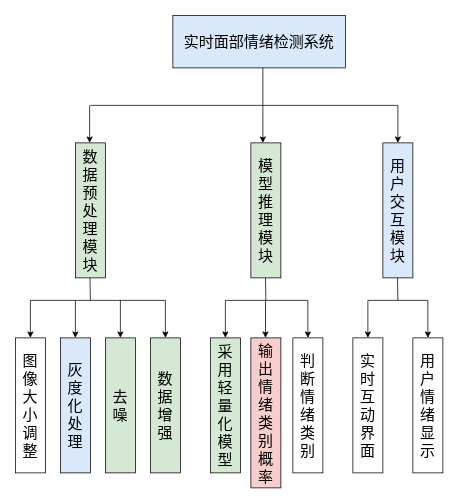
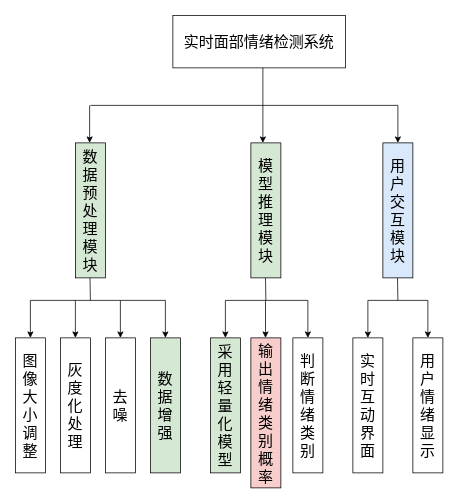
  <mxCell id="0" />
  <mxCell id="1" parent="0" />
- <mxCell id="2" value="&lt;font style=&quot;vertical-align: inherit;&quot;&gt;&lt;font style=&quot;vertical-align: inherit;&quot;&gt;实时面部情绪检测系统&lt;/font&gt;&lt;/font&gt;" style="rounded=0;whiteSpace=wrap;html=1;fontFamily=Verdana;fontSize=20;fillColor=#dae8fc;" vertex="1" parent="1"><mxGeometry x="230" y="20" width="230" height="70" as="geometry" /></mxCell>
+ <mxCell id="2" value="&lt;font style=&quot;vertical-align: inherit;&quot;&gt;&lt;font style=&quot;vertical-align: inherit;&quot;&gt;实时面部情绪检测系统&lt;/font&gt;&lt;/font&gt;" style="rounded=0;whiteSpace=wrap;html=1;fontFamily=Verdana;fontSize=20;" vertex="1" parent="1"><mxGeometry x="230" y="20" width="230" height="70" as="geometry" /></mxCell>
  <mxCell id="3" value="" style="endArrow=none;html=1;rounded=0;" edge="1" parent="1"><mxGeometry width="50" height="50" relative="1" as="geometry"><mxPoint x="350" y="140" as="sourcePoint" /><mxPoint x="350" y="90" as="targetPoint" /></mxGeometry></mxCell>
  <mxCell id="4" value="" style="endArrow=none;html=1;rounded=0;" edge="1" parent="1"><mxGeometry width="50" height="50" relative="1" as="geometry"><mxPoint x="120" y="140" as="sourcePoint" /><mxPoint x="530" y="140" as="targetPoint" /></mxGeometry></mxCell>
  <mxCell id="5" value="" style="endArrow=classic;html=1;rounded=0;" edge="1" parent="1"><mxGeometry width="50" height="50" relative="1" as="geometry"><mxPoint x="119" y="140" as="sourcePoint" /><mxPoint x="119" y="190" as="targetPoint" /></mxGeometry></mxCell>
  <mxCell id="6" value="数据预处理模块" style="rounded=0;whiteSpace=wrap;html=1;fontFamily=Verdana;fontSize=20;fillColor=#d5e8d4;" vertex="1" parent="1"><mxGeometry x="100" y="190" width="40" height="180" as="geometry" /></mxCell>
  <mxCell id="7" value="" style="endArrow=none;html=1;rounded=0;" edge="1" parent="1"><mxGeometry width="50" height="50" relative="1" as="geometry"><mxPoint x="119.5" y="370" as="sourcePoint" /><mxPoint x="120" y="400" as="targetPoint" /></mxGeometry></mxCell>
  <mxCell id="8" value="" style="endArrow=none;html=1;rounded=0;" edge="1" parent="1"><mxGeometry width="50" height="50" relative="1" as="geometry"><mxPoint x="40" y="400" as="sourcePoint" /><mxPoint x="220" y="400" as="targetPoint" /></mxGeometry></mxCell>
  <mxCell id="9" value="" style="endArrow=classic;html=1;rounded=0;" edge="1" parent="1"><mxGeometry width="50" height="50" relative="1" as="geometry"><mxPoint x="40" y="400" as="sourcePoint" /><mxPoint x="40" y="450" as="targetPoint" /></mxGeometry></mxCell>
- <mxCell id="10" value="去噪" style="rounded=0;whiteSpace=wrap;html=1;fontFamily=Verdana;fontSize=20;fillColor=#d5e8d4;" vertex="1" parent="1"><mxGeometry x="140" y="450" width="40" height="180" as="geometry" /></mxCell>
- <mxCell id="11" value="灰度化处理" style="rounded=0;whiteSpace=wrap;html=1;fontFamily=Verdana;fontSize=20;fillColor=#dae8fc;" vertex="1" parent="1"><mxGeometry x="80" y="450" width="40" height="180" as="geometry" /></mxCell>
+ <mxCell id="10" value="去噪" style="rounded=0;whiteSpace=wrap;html=1;fontFamily=Verdana;fontSize=20;" vertex="1" parent="1"><mxGeometry x="140" y="450" width="40" height="180" as="geometry" /></mxCell>
+ <mxCell id="11" value="灰度化处理" style="rounded=0;whiteSpace=wrap;html=1;fontFamily=Verdana;fontSize=20;" vertex="1" parent="1"><mxGeometry x="80" y="450" width="40" height="180" as="geometry" /></mxCell>
  <mxCell id="12" value="图像大小调整" style="rounded=0;whiteSpace=wrap;html=1;fontFamily=Verdana;fontSize=20;" vertex="1" parent="1"><mxGeometry x="20" y="450" width="40" height="180" as="geometry" /></mxCell>
  <mxCell id="13" value="" style="endArrow=classic;html=1;rounded=0;" edge="1" parent="1"><mxGeometry width="50" height="50" relative="1" as="geometry"><mxPoint x="100" y="400" as="sourcePoint" /><mxPoint x="100" y="450" as="targetPoint" /></mxGeometry></mxCell>
  <mxCell id="14" value="" style="endArrow=classic;html=1;rounded=0;" edge="1" parent="1"><mxGeometry width="50" height="50" relative="1" as="geometry"><mxPoint x="300" y="400" as="sourcePoint" /><mxPoint x="300" y="450" as="targetPoint" /></mxGeometry></mxCell>
  <mxCell id="15" value="" style="endArrow=classic;html=1;rounded=0;" edge="1" parent="1"><mxGeometry width="50" height="50" relative="1" as="geometry"><mxPoint x="220" y="400" as="sourcePoint" /><mxPoint x="220" y="450" as="targetPoint" /></mxGeometry></mxCell>
  <mxCell id="16" value="" style="endArrow=classic;html=1;rounded=0;" edge="1" parent="1"><mxGeometry width="50" height="50" relative="1" as="geometry"><mxPoint x="160" y="400" as="sourcePoint" /><mxPoint x="160" y="450" as="targetPoint" /></mxGeometry></mxCell>
  <mxCell id="17" value="数据增强" style="rounded=0;whiteSpace=wrap;html=1;fontFamily=Verdana;fontSize=20;fillColor=#d5e8d4;" vertex="1" parent="1"><mxGeometry x="200" y="450" width="40" height="180" as="geometry" /></mxCell>
  <mxCell id="18" value="" style="endArrow=classic;html=1;rounded=0;" edge="1" parent="1"><mxGeometry width="50" height="50" relative="1" as="geometry"><mxPoint x="350" y="140" as="sourcePoint" /><mxPoint x="350" y="190" as="targetPoint" /></mxGeometry></mxCell>
  <mxCell id="19" value="" style="endArrow=classic;html=1;rounded=0;" edge="1" parent="1"><mxGeometry width="50" height="50" relative="1" as="geometry"><mxPoint x="353.5" y="400" as="sourcePoint" /><mxPoint x="353.5" y="450" as="targetPoint" /></mxGeometry></mxCell>
  <mxCell id="20" value="" style="endArrow=classic;html=1;rounded=0;" edge="1" parent="1"><mxGeometry width="50" height="50" relative="1" as="geometry"><mxPoint x="410" y="400" as="sourcePoint" /><mxPoint x="410" y="450" as="targetPoint" /></mxGeometry></mxCell>
  <mxCell id="21" value="模型推理模块" style="rounded=0;whiteSpace=wrap;html=1;fontFamily=Verdana;fontSize=20;fillColor=#d5e8d4;" vertex="1" parent="1"><mxGeometry x="334" y="190" width="40" height="180" as="geometry" /></mxCell>
  <mxCell id="22" value="" style="endArrow=none;html=1;rounded=0;" edge="1" parent="1"><mxGeometry width="50" height="50" relative="1" as="geometry"><mxPoint x="353.5" y="370" as="sourcePoint" /><mxPoint x="354" y="400" as="targetPoint" /></mxGeometry></mxCell>
  <mxCell id="23" value="" style="endArrow=none;html=1;rounded=0;" edge="1" parent="1"><mxGeometry width="50" height="50" relative="1" as="geometry"><mxPoint x="300" y="400" as="sourcePoint" /><mxPoint x="410" y="400" as="targetPoint" /></mxGeometry></mxCell>
  <mxCell id="24" value="采用轻量化模型" style="rounded=0;whiteSpace=wrap;html=1;fontFamily=Verdana;fontSize=20;fillColor=#d5e8d4;" vertex="1" parent="1"><mxGeometry x="280" y="450" width="40" height="180" as="geometry" /></mxCell>
  <mxCell id="25" value="输出情绪类别概率" style="rounded=0;whiteSpace=wrap;html=1;fontFamily=Verdana;fontSize=20;fillColor=#f8cecc;" vertex="1" parent="1"><mxGeometry x="334" y="450" width="40" height="200" as="geometry" /></mxCell>
  <mxCell id="26" value="判断情绪类别" style="rounded=0;whiteSpace=wrap;html=1;fontFamily=Verdana;fontSize=20;" vertex="1" parent="1"><mxGeometry x="390" y="450" width="40" height="180" as="geometry" /></mxCell>
  <mxCell id="27" value="" style="endArrow=classic;html=1;rounded=0;" edge="1" parent="1"><mxGeometry width="50" height="50" relative="1" as="geometry"><mxPoint x="490" y="400" as="sourcePoint" /><mxPoint x="490" y="450" as="targetPoint" /></mxGeometry></mxCell>
  <mxCell id="28" value="" style="endArrow=classic;html=1;rounded=0;" edge="1" parent="1"><mxGeometry width="50" height="50" relative="1" as="geometry"><mxPoint x="570" y="400" as="sourcePoint" /><mxPoint x="570" y="450" as="targetPoint" /></mxGeometry></mxCell>
  <mxCell id="29" value="" style="endArrow=classic;html=1;rounded=0;" edge="1" parent="1"><mxGeometry width="50" height="50" relative="1" as="geometry"><mxPoint x="530" y="140" as="sourcePoint" /><mxPoint x="530" y="190" as="targetPoint" /></mxGeometry></mxCell>
  <mxCell id="30" value="用户交互模块" style="rounded=0;whiteSpace=wrap;html=1;fontFamily=Verdana;fontSize=20;fillColor=#dae8fc;" vertex="1" parent="1"><mxGeometry x="510" y="190" width="40" height="180" as="geometry" /></mxCell>
  <mxCell id="31" value="" style="endArrow=none;html=1;rounded=0;" edge="1" parent="1"><mxGeometry width="50" height="50" relative="1" as="geometry"><mxPoint x="529.5" y="370" as="sourcePoint" /><mxPoint x="530" y="400" as="targetPoint" /></mxGeometry></mxCell>
  <mxCell id="32" value="" style="endArrow=none;html=1;rounded=0;" edge="1" parent="1"><mxGeometry width="50" height="50" relative="1" as="geometry"><mxPoint x="490" y="400" as="sourcePoint" /><mxPoint x="570" y="400" as="targetPoint" /></mxGeometry></mxCell>
  <mxCell id="33" value="实时互动界面" style="rounded=0;whiteSpace=wrap;html=1;fontFamily=Verdana;fontSize=20;" vertex="1" parent="1"><mxGeometry x="470" y="450" width="40" height="180" as="geometry" /></mxCell>
  <mxCell id="34" value="用户情绪显示" style="rounded=0;whiteSpace=wrap;html=1;fontFamily=Verdana;fontSize=20;" vertex="1" parent="1"><mxGeometry x="550" y="450" width="40" height="180" as="geometry" /></mxCell>
